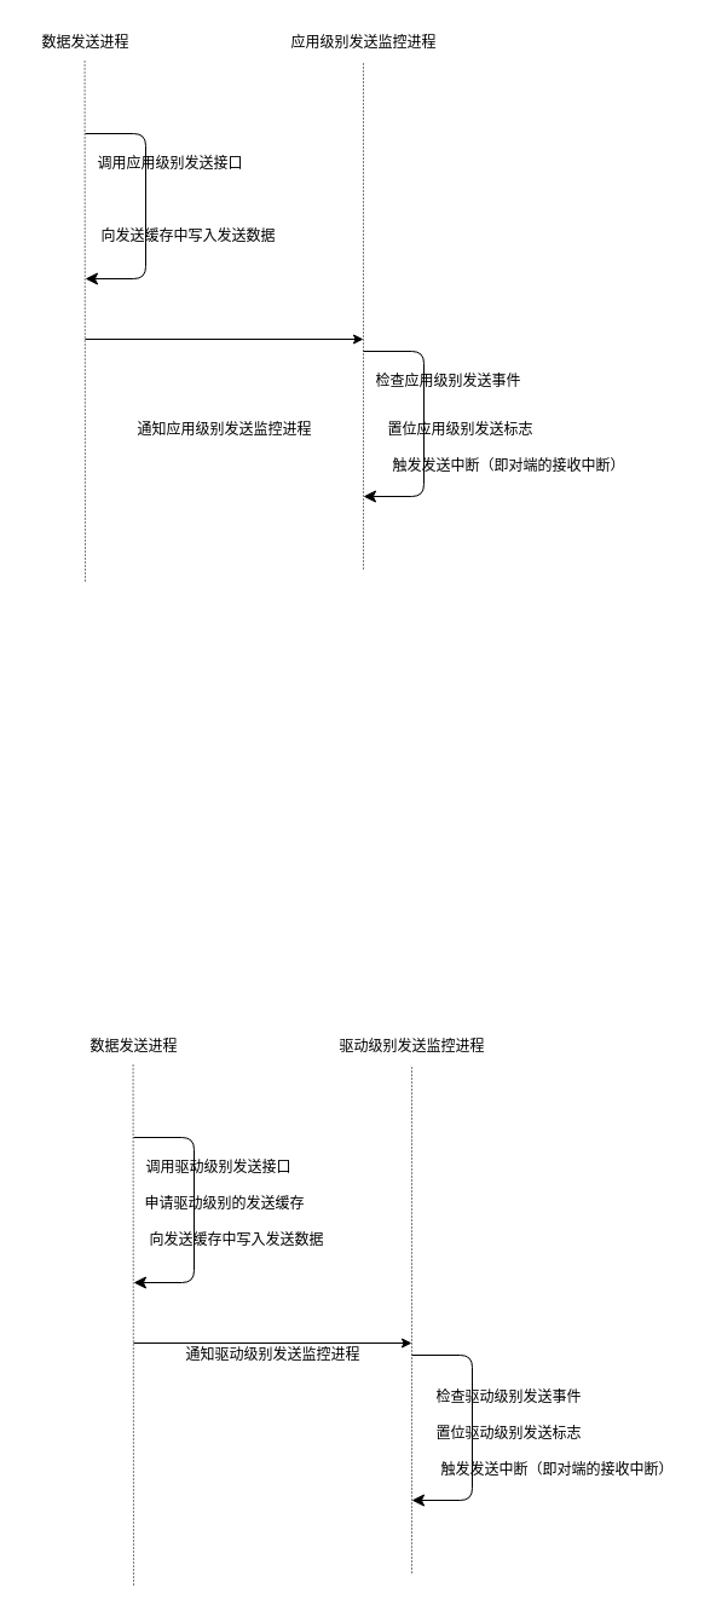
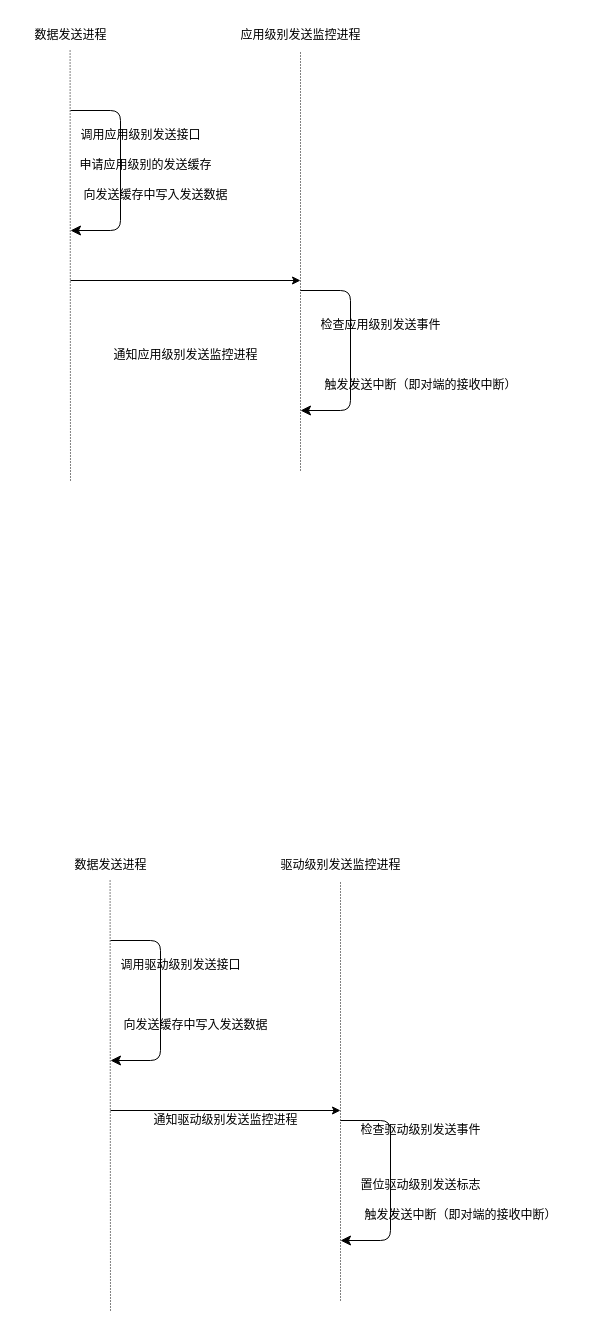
  <mxCell id="0" />
  <mxCell id="1" parent="0" />
  <mxCell id="2" value="" style="endArrow=none;html=1;rounded=0;dashed=1;dashPattern=1 2;" parent="1" edge="1"><mxGeometry width="50" height="50" relative="1" as="geometry"><mxPoint x="300" y="470" as="sourcePoint" /><mxPoint x="300" y="50" as="targetPoint" /></mxGeometry></mxCell>
  <mxCell id="3" value="应用级别发送监控进程" style="text;html=1;align=center;verticalAlign=middle;resizable=0;points=[];autosize=1;strokeColor=none;fillColor=none;" parent="1" vertex="1"><mxGeometry x="230" y="20" width="140" height="30" as="geometry" /></mxCell>
- <mxCell id="4" value="检查应用级别发送事件" style="text;html=1;align=center;verticalAlign=middle;resizable=0;points=[];autosize=1;strokeColor=none;fillColor=none;" vertex="1" parent="1"><mxGeometry x="300" y="300" width="140" height="30" as="geometry" /></mxCell>
- <mxCell id="5" value="置位应用级别发送标志" style="text;html=1;align=center;verticalAlign=middle;resizable=0;points=[];autosize=1;strokeColor=none;fillColor=none;" vertex="1" parent="1"><mxGeometry x="310" y="340" width="140" height="30" as="geometry" /></mxCell>
+ <mxCell id="4" value="检查应用级别发送事件" style="text;html=1;align=center;verticalAlign=middle;resizable=0;points=[];autosize=1;strokeColor=none;fillColor=none;" vertex="1" parent="1"><mxGeometry x="310" y="310" width="140" height="30" as="geometry" /></mxCell>
  <mxCell id="6" value="触发发送中断（即对端的接收中断）" style="text;html=1;align=center;verticalAlign=middle;resizable=0;points=[];autosize=1;strokeColor=none;fillColor=none;" vertex="1" parent="1"><mxGeometry x="310" y="370" width="220" height="30" as="geometry" /></mxCell>
  <mxCell id="7" value="" style="endArrow=none;html=1;rounded=0;dashed=1;dashPattern=1 2;" edge="1" parent="1"><mxGeometry width="50" height="50" relative="1" as="geometry"><mxPoint x="70" y="480" as="sourcePoint" /><mxPoint x="69.58" y="50" as="targetPoint" /></mxGeometry></mxCell>
  <mxCell id="8" value="数据发送进程" style="text;html=1;align=center;verticalAlign=middle;resizable=0;points=[];autosize=1;strokeColor=none;fillColor=none;" vertex="1" parent="1"><mxGeometry x="20" y="20" width="100" height="30" as="geometry" /></mxCell>
  <mxCell id="9" value="调用应用级别发送接口" style="text;html=1;align=center;verticalAlign=middle;resizable=0;points=[];autosize=1;strokeColor=none;fillColor=none;" vertex="1" parent="1"><mxGeometry x="70" y="120" width="140" height="30" as="geometry" /></mxCell>
+ <mxCell id="10" value="申请应用级别的发送缓存" style="text;html=1;align=center;verticalAlign=middle;resizable=0;points=[];autosize=1;strokeColor=none;fillColor=none;" vertex="1" parent="1"><mxGeometry x="65" y="150" width="160" height="30" as="geometry" /></mxCell>
  <mxCell id="11" value="向发送缓存中写入发送数据" style="text;html=1;align=center;verticalAlign=middle;resizable=0;points=[];autosize=1;strokeColor=none;fillColor=none;" vertex="1" parent="1"><mxGeometry x="70" y="180" width="170" height="30" as="geometry" /></mxCell>
  <mxCell id="12" value="" style="endArrow=classic;html=1;rounded=0;" edge="1" parent="1"><mxGeometry width="50" height="50" relative="1" as="geometry"><mxPoint x="70" y="280" as="sourcePoint" /><mxPoint x="300" y="280" as="targetPoint" /></mxGeometry></mxCell>
  <mxCell id="13" value="通知应用级别发送监控进程" style="text;html=1;align=center;verticalAlign=middle;resizable=0;points=[];autosize=1;strokeColor=none;fillColor=none;" vertex="1" parent="1"><mxGeometry x="100" y="340" width="170" height="30" as="geometry" /></mxCell>
  <mxCell id="14" value="" style="edgeStyle=segmentEdgeStyle;endArrow=classic;html=1;rounded=1;endSize=8;startSize=8;" edge="1" parent="1"><mxGeometry width="50" height="50" relative="1" as="geometry"><mxPoint x="70" y="110" as="sourcePoint" /><mxPoint x="70" y="230" as="targetPoint" /><Array as="points"><mxPoint x="120" y="110" /></Array></mxGeometry></mxCell>
  <mxCell id="15" value="" style="edgeStyle=segmentEdgeStyle;endArrow=classic;html=1;rounded=1;endSize=8;startSize=8;" edge="1" parent="1"><mxGeometry width="50" height="50" relative="1" as="geometry"><mxPoint x="300" y="290" as="sourcePoint" /><mxPoint x="300" y="410" as="targetPoint" /><Array as="points"><mxPoint x="350" y="290" /></Array></mxGeometry></mxCell>
  <mxCell id="16" value="" style="endArrow=none;html=1;rounded=0;dashed=1;dashPattern=1 2;" edge="1" parent="1"><mxGeometry width="50" height="50" relative="1" as="geometry"><mxPoint x="340" y="1300" as="sourcePoint" /><mxPoint x="340" y="880" as="targetPoint" /></mxGeometry></mxCell>
  <mxCell id="17" value="驱动级别发送监控进程" style="text;html=1;align=center;verticalAlign=middle;resizable=0;points=[];autosize=1;strokeColor=none;fillColor=none;" vertex="1" parent="1"><mxGeometry x="270" y="850" width="140" height="30" as="geometry" /></mxCell>
- <mxCell id="18" value="检查驱动级别发送事件" style="text;html=1;align=center;verticalAlign=middle;resizable=0;points=[];autosize=1;strokeColor=none;fillColor=none;" vertex="1" parent="1"><mxGeometry x="350" y="1140" width="140" height="30" as="geometry" /></mxCell>
+ <mxCell id="18" value="检查驱动级别发送事件" style="text;html=1;align=center;verticalAlign=middle;resizable=0;points=[];autosize=1;strokeColor=none;fillColor=none;" vertex="1" parent="1"><mxGeometry x="350" y="1115" width="140" height="30" as="geometry" /></mxCell>
  <mxCell id="19" value="置位驱动级别发送标志" style="text;html=1;align=center;verticalAlign=middle;resizable=0;points=[];autosize=1;strokeColor=none;fillColor=none;" vertex="1" parent="1"><mxGeometry x="350" y="1170" width="140" height="30" as="geometry" /></mxCell>
  <mxCell id="20" value="触发发送中断（即对端的接收中断）" style="text;html=1;align=center;verticalAlign=middle;resizable=0;points=[];autosize=1;strokeColor=none;fillColor=none;" vertex="1" parent="1"><mxGeometry x="350" y="1200" width="220" height="30" as="geometry" /></mxCell>
  <mxCell id="21" value="" style="endArrow=none;html=1;rounded=0;dashed=1;dashPattern=1 2;" edge="1" parent="1"><mxGeometry width="50" height="50" relative="1" as="geometry"><mxPoint x="110" y="1310" as="sourcePoint" /><mxPoint x="109.58" y="880" as="targetPoint" /></mxGeometry></mxCell>
  <mxCell id="22" value="数据发送进程" style="text;html=1;align=center;verticalAlign=middle;resizable=0;points=[];autosize=1;strokeColor=none;fillColor=none;" vertex="1" parent="1"><mxGeometry x="60" y="850" width="100" height="30" as="geometry" /></mxCell>
  <mxCell id="23" value="调用驱动级别发送接口" style="text;html=1;align=center;verticalAlign=middle;resizable=0;points=[];autosize=1;strokeColor=none;fillColor=none;" vertex="1" parent="1"><mxGeometry x="110" y="950" width="140" height="30" as="geometry" /></mxCell>
- <mxCell id="24" value="申请驱动级别的发送缓存" style="text;html=1;align=center;verticalAlign=middle;resizable=0;points=[];autosize=1;strokeColor=none;fillColor=none;" vertex="1" parent="1"><mxGeometry x="105" y="980" width="160" height="30" as="geometry" /></mxCell>
  <mxCell id="25" value="向发送缓存中写入发送数据" style="text;html=1;align=center;verticalAlign=middle;resizable=0;points=[];autosize=1;strokeColor=none;fillColor=none;" vertex="1" parent="1"><mxGeometry x="110" y="1010" width="170" height="30" as="geometry" /></mxCell>
  <mxCell id="26" value="" style="endArrow=classic;html=1;rounded=0;" edge="1" parent="1"><mxGeometry width="50" height="50" relative="1" as="geometry"><mxPoint x="110" y="1110" as="sourcePoint" /><mxPoint x="340" y="1110" as="targetPoint" /></mxGeometry></mxCell>
  <mxCell id="27" value="通知驱动级别发送监控进程" style="text;html=1;align=center;verticalAlign=middle;resizable=0;points=[];autosize=1;strokeColor=none;fillColor=none;" vertex="1" parent="1"><mxGeometry x="140" y="1105" width="170" height="30" as="geometry" /></mxCell>
  <mxCell id="28" value="" style="edgeStyle=segmentEdgeStyle;endArrow=classic;html=1;rounded=1;endSize=8;startSize=8;" edge="1" parent="1"><mxGeometry width="50" height="50" relative="1" as="geometry"><mxPoint x="110" y="940" as="sourcePoint" /><mxPoint x="110" y="1060" as="targetPoint" /><Array as="points"><mxPoint x="160" y="940" /></Array></mxGeometry></mxCell>
  <mxCell id="29" value="" style="edgeStyle=segmentEdgeStyle;endArrow=classic;html=1;rounded=1;endSize=8;startSize=8;" edge="1" parent="1"><mxGeometry width="50" height="50" relative="1" as="geometry"><mxPoint x="340" y="1120" as="sourcePoint" /><mxPoint x="340" y="1240" as="targetPoint" /><Array as="points"><mxPoint x="390" y="1120" /></Array></mxGeometry></mxCell>
